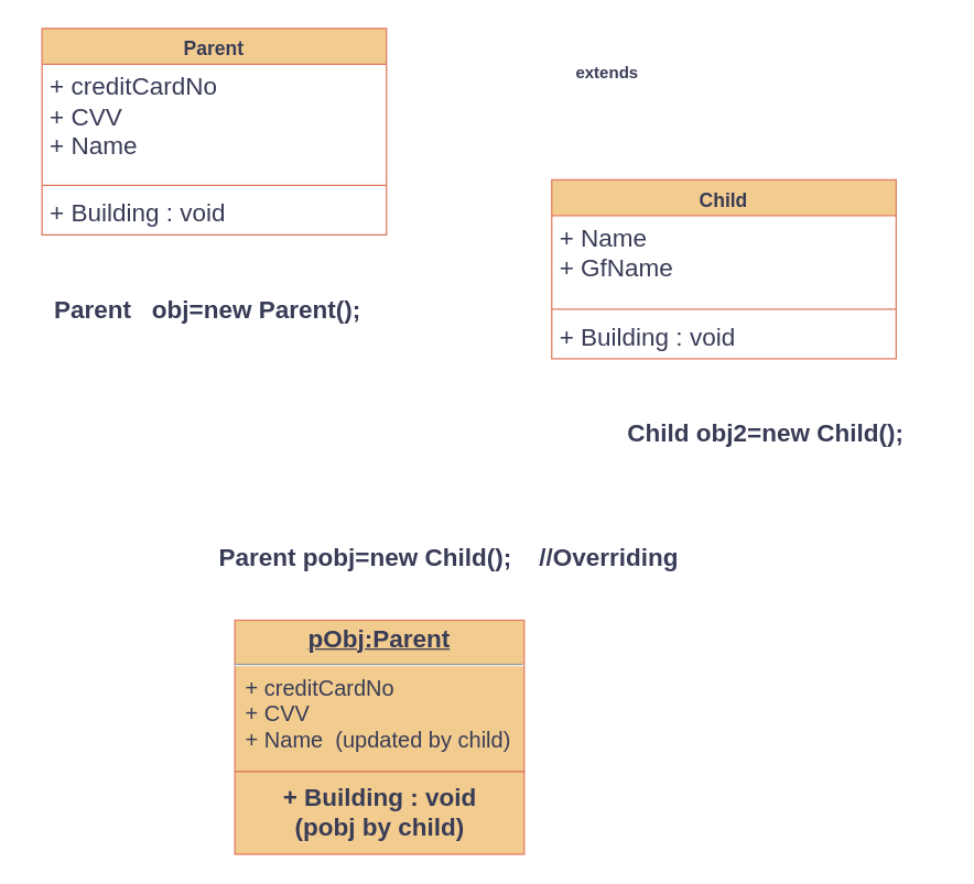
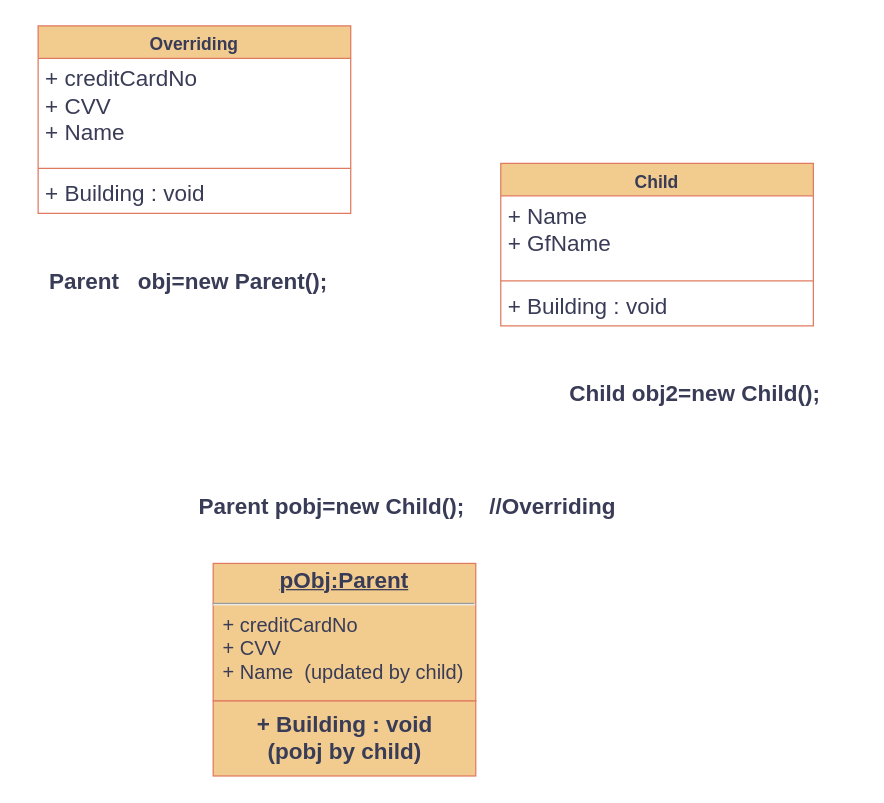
  <mxCell id="0" />
  <mxCell id="1" parent="0" />
- <mxCell id="2" value="&lt;font style=&quot;font-size: 14px;&quot;&gt;Parent&lt;/font&gt;" style="swimlane;fontStyle=1;align=center;verticalAlign=top;childLayout=stackLayout;horizontal=1;startSize=26;horizontalStack=0;resizeParent=1;resizeParentMax=0;resizeLast=0;collapsible=1;marginBottom=0;whiteSpace=wrap;html=1;labelBackgroundColor=none;fillColor=#F2CC8F;strokeColor=#E07A5F;fontColor=#393C56;" vertex="1" parent="1"><mxGeometry x="30" y="20" width="250" height="150" as="geometry" /></mxCell>
+ <mxCell id="2" value="&lt;font style=&quot;font-size: 14px;&quot;&gt;Overriding&lt;/font&gt;" style="swimlane;fontStyle=1;align=center;verticalAlign=top;childLayout=stackLayout;horizontal=1;startSize=26;horizontalStack=0;resizeParent=1;resizeParentMax=0;resizeLast=0;collapsible=1;marginBottom=0;whiteSpace=wrap;html=1;labelBackgroundColor=none;fillColor=#F2CC8F;strokeColor=#E07A5F;fontColor=#393C56;" vertex="1" parent="1"><mxGeometry x="30" y="20" width="250" height="150" as="geometry" /></mxCell>
  <mxCell id="3" value="&lt;font style=&quot;font-size: 18px;&quot;&gt;+ creditCardNo&lt;br&gt;+ CVV&lt;br&gt;+ Name&lt;/font&gt;" style="text;strokeColor=none;fillColor=none;align=left;verticalAlign=top;spacingLeft=4;spacingRight=4;overflow=hidden;rotatable=0;points=[[0,0.5],[1,0.5]];portConstraint=eastwest;whiteSpace=wrap;html=1;labelBackgroundColor=none;fontColor=#393C56;" vertex="1" parent="2"><mxGeometry y="26" width="250" height="84" as="geometry" /></mxCell>
  <mxCell id="4" value="" style="line;strokeWidth=1;fillColor=none;align=left;verticalAlign=middle;spacingTop=-1;spacingLeft=3;spacingRight=3;rotatable=0;labelPosition=right;points=[];portConstraint=eastwest;strokeColor=#E07A5F;labelBackgroundColor=none;fontColor=#393C56;" vertex="1" parent="2"><mxGeometry y="110" width="250" height="8" as="geometry" /></mxCell>
  <mxCell id="5" value="&lt;font style=&quot;font-size: 18px;&quot;&gt;+ Building : void&lt;/font&gt;" style="text;strokeColor=none;fillColor=none;align=left;verticalAlign=top;spacingLeft=4;spacingRight=4;overflow=hidden;rotatable=0;points=[[0,0.5],[1,0.5]];portConstraint=eastwest;whiteSpace=wrap;html=1;labelBackgroundColor=none;fontColor=#393C56;" vertex="1" parent="2"><mxGeometry y="118" width="250" height="32" as="geometry" /></mxCell>
  <mxCell id="6" value="&lt;font style=&quot;font-size: 14px;&quot;&gt;Child&lt;/font&gt;" style="swimlane;fontStyle=1;align=center;verticalAlign=top;childLayout=stackLayout;horizontal=1;startSize=26;horizontalStack=0;resizeParent=1;resizeParentMax=0;resizeLast=0;collapsible=1;marginBottom=0;whiteSpace=wrap;html=1;labelBackgroundColor=none;fillColor=#F2CC8F;strokeColor=#E07A5F;fontColor=#393C56;" vertex="1" parent="1"><mxGeometry x="400" y="130" width="250" height="130" as="geometry" /></mxCell>
  <mxCell id="7" value="&lt;font style=&quot;font-size: 18px;&quot;&gt;+ Name&lt;br&gt;+ GfName&lt;br&gt;&lt;/font&gt;" style="text;strokeColor=none;fillColor=none;align=left;verticalAlign=top;spacingLeft=4;spacingRight=4;overflow=hidden;rotatable=0;points=[[0,0.5],[1,0.5]];portConstraint=eastwest;whiteSpace=wrap;html=1;labelBackgroundColor=none;fontColor=#393C56;" vertex="1" parent="6"><mxGeometry y="26" width="250" height="64" as="geometry" /></mxCell>
  <mxCell id="8" value="" style="line;strokeWidth=1;fillColor=none;align=left;verticalAlign=middle;spacingTop=-1;spacingLeft=3;spacingRight=3;rotatable=0;labelPosition=right;points=[];portConstraint=eastwest;strokeColor=#E07A5F;labelBackgroundColor=none;fontColor=#393C56;" vertex="1" parent="6"><mxGeometry y="90" width="250" height="8" as="geometry" /></mxCell>
  <mxCell id="9" value="&lt;font style=&quot;font-size: 18px;&quot;&gt;+ Building : void&lt;/font&gt;" style="text;strokeColor=none;fillColor=none;align=left;verticalAlign=top;spacingLeft=4;spacingRight=4;overflow=hidden;rotatable=0;points=[[0,0.5],[1,0.5]];portConstraint=eastwest;whiteSpace=wrap;html=1;labelBackgroundColor=none;fontColor=#393C56;" vertex="1" parent="6"><mxGeometry y="98" width="250" height="32" as="geometry" /></mxCell>
- <mxCell id="10" value="extends" style="text;align=center;fontStyle=1;verticalAlign=middle;spacingLeft=3;spacingRight=3;strokeColor=none;rotatable=0;points=[[0,0.5],[1,0.5]];portConstraint=eastwest;html=1;labelBackgroundColor=none;fontColor=#393C56;" vertex="1" parent="1"><mxGeometry x="400" y="40" width="80" height="26" as="geometry" /></mxCell>
  <mxCell id="11" value="&lt;font style=&quot;font-size: 18px;&quot;&gt;Parent&amp;nbsp; &amp;nbsp;obj=new Parent();&lt;br&gt;&lt;/font&gt;" style="text;align=center;fontStyle=1;verticalAlign=middle;spacingLeft=3;spacingRight=3;strokeColor=none;rotatable=0;points=[[0,0.5],[1,0.5]];portConstraint=eastwest;html=1;labelBackgroundColor=none;fontColor=#393C56;" vertex="1" parent="1"><mxGeometry x="20" y="190" width="260" height="70" as="geometry" /></mxCell>
  <mxCell id="12" value="&lt;font style=&quot;font-size: 18px;&quot;&gt;Parent pobj=new Child();&amp;nbsp; &amp;nbsp; //Overriding&lt;/font&gt;" style="text;align=center;fontStyle=1;verticalAlign=middle;spacingLeft=3;spacingRight=3;strokeColor=none;rotatable=0;points=[[0,0.5],[1,0.5]];portConstraint=eastwest;html=1;labelBackgroundColor=none;fontColor=#393C56;" vertex="1" parent="1"><mxGeometry x="90" y="370" width="470" height="70" as="geometry" /></mxCell>
  <mxCell id="13" value="&lt;font style=&quot;font-size: 18px;&quot;&gt;Child obj2=new Child();&lt;br&gt;&lt;/font&gt;" style="text;align=center;fontStyle=1;verticalAlign=middle;spacingLeft=3;spacingRight=3;strokeColor=none;rotatable=0;points=[[0,0.5],[1,0.5]];portConstraint=eastwest;html=1;labelBackgroundColor=none;fontColor=#393C56;" vertex="1" parent="1"><mxGeometry x="425" y="280" width="260" height="70" as="geometry" /></mxCell>
  <mxCell id="14" value="&lt;p style=&quot;margin:0px;margin-top:4px;text-align:center;text-decoration:underline;&quot;&gt;&lt;b&gt;&lt;font style=&quot;font-size: 18px;&quot;&gt;pObj:Parent&lt;/font&gt;&lt;/b&gt;&lt;/p&gt;&lt;hr&gt;&lt;p style=&quot;margin:0px;margin-left:8px;&quot;&gt;&lt;font size=&quot;3&quot;&gt;+ creditCardNo&lt;br style=&quot;border-color: var(--border-color);&quot;&gt;+ CVV&lt;br style=&quot;border-color: var(--border-color);&quot;&gt;+ Name&amp;nbsp; (updated by child)&lt;/font&gt;&lt;br&gt;&lt;/p&gt;&lt;p style=&quot;margin:0px;margin-left:8px;&quot;&gt;&lt;font size=&quot;3&quot;&gt;&lt;br&gt;&lt;/font&gt;&lt;/p&gt;&lt;p style=&quot;margin:0px;margin-left:8px;&quot;&gt;&lt;font size=&quot;3&quot;&gt;&lt;br&gt;&lt;/font&gt;&lt;/p&gt;" style="verticalAlign=top;align=left;overflow=fill;fontSize=12;fontFamily=Helvetica;html=1;whiteSpace=wrap;labelBackgroundColor=none;fillColor=#F2CC8F;strokeColor=#E07A5F;fontColor=#393C56;" vertex="1" parent="1"><mxGeometry x="170" y="450" width="210" height="110" as="geometry" /></mxCell>
  <mxCell id="15" value="" style="html=1;points=[[0,0,0,0,5],[0,1,0,0,-5],[1,0,0,0,5],[1,1,0,0,-5]];perimeter=orthogonalPerimeter;outlineConnect=0;targetShapes=umlLifeline;portConstraint=eastwest;newEdgeStyle={&quot;curved&quot;:0,&quot;rounded&quot;:0};labelBackgroundColor=none;fillColor=#F2CC8F;strokeColor=#E07A5F;fontColor=#393C56;" vertex="1" parent="1"><mxGeometry x="170" y="560" width="210" height="60" as="geometry" /></mxCell>
  <mxCell id="16" value="&lt;font style=&quot;font-size: 18px;&quot;&gt;+ Building : void &lt;br&gt;(pobj by child)&lt;/font&gt;" style="text;align=center;fontStyle=1;verticalAlign=middle;spacingLeft=3;spacingRight=3;strokeColor=none;rotatable=0;points=[[0,0.5],[1,0.5]];portConstraint=eastwest;html=1;labelBackgroundColor=none;fontColor=#393C56;" vertex="1" parent="1"><mxGeometry x="170" y="560" width="210" height="60" as="geometry" /></mxCell>
